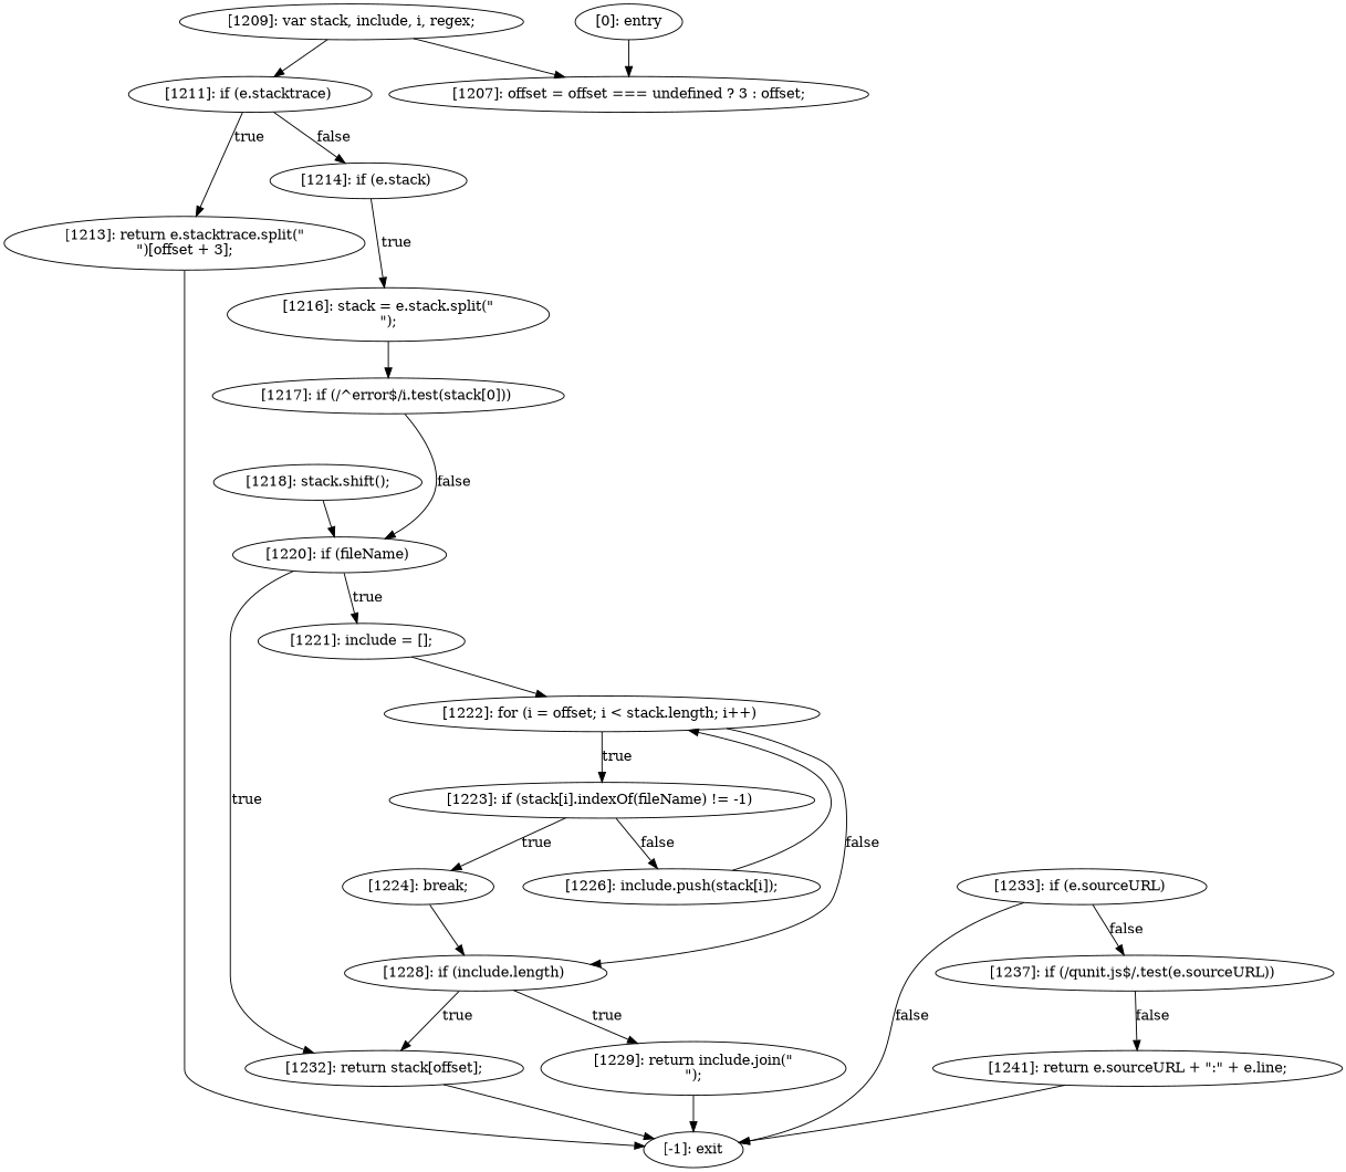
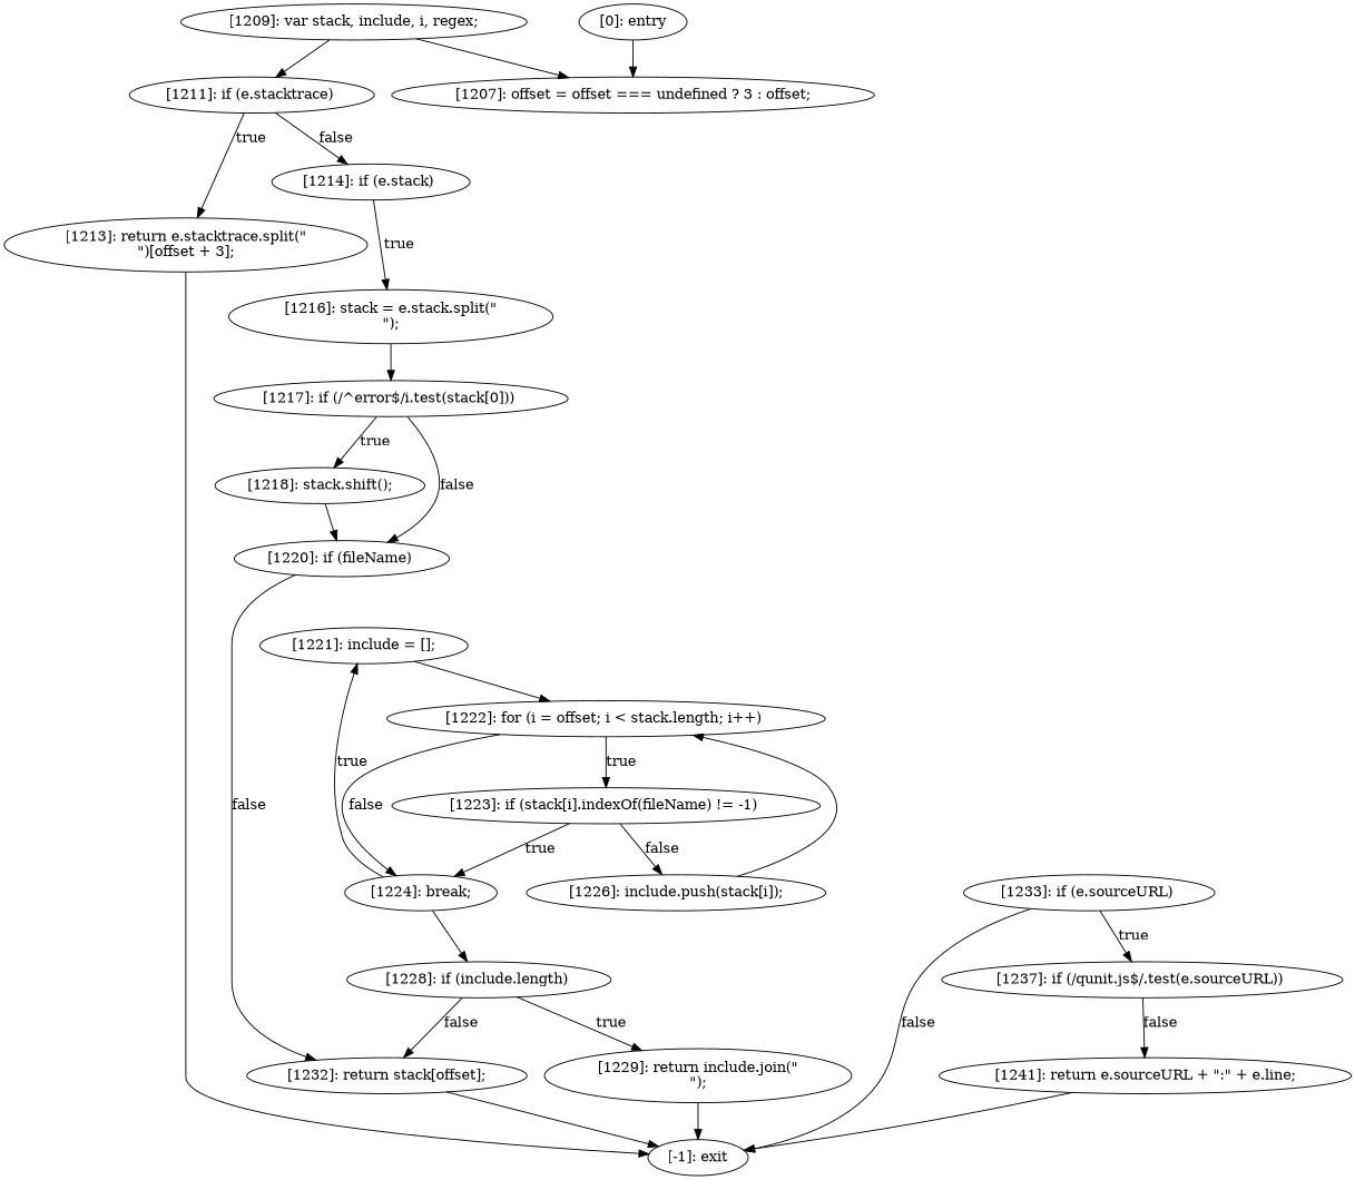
  digraph {
    n1 [label="[1209]: var stack, include, i, regex;\n"]
    n2 [label="[1211]: if (e.stacktrace) "]
    n3 [label="[1207]: offset = offset === undefined ? 3 : offset;\n"]
    n4 [label="[1213]: return e.stacktrace.split(\"\n\")[offset + 3];\n"]
    n5 [label="[1214]: if (e.stack) "]
    n6 [label="[1222]: for (i = offset; i < stack.length; i++) "]
    n7 [label="[1228]: if (include.length) "]
    n8 [label="[1223]: if (stack[i].indexOf(fileName) != -1) "]
    n9 [label="[1232]: return stack[offset];\n"]
    n10 [label="[1229]: return include.join(\"\n\");\n"]
    n11 [label="[1224]: break;\n"]
    n12 [label="[1226]: include.push(stack[i]);\n"]
    n13 [label="[-1]: exit"]
    n14 [label="[1216]: stack = e.stack.split(\"\n\");\n"]
    n15 [label="[1218]: stack.shift();\n"]
    n16 [label="[1220]: if (fileName) "]
    n17 [label="[1221]: include = [];\n"]
    n18 [label="[1237]: if (/qunit.js$/.test(e.sourceURL)) "]
    n19 [label="[1241]: return e.sourceURL + \":\" + e.line;\n"]
    n20 [label="[1217]: if (/^error$/i.test(stack[0])) "]
    n21 [label="[1233]: if (e.sourceURL) "]
    n22 [label="[0]: entry"]
    n1 -> n2
    n1 -> n3
    n2 -> n4 [label=true]
    n2 -> n5 [label=false]
    n4 -> n13
    n5 -> n14 [label=true]
-   n6 -> n7 [label=false]
+   n6 -> n11 [label=false]
    n6 -> n8 [label=true]
-   n7 -> n9 [label=true]
+   n7 -> n9 [label=false]
    n7 -> n10 [label=true]
    n8 -> n11 [label=true]
    n8 -> n12 [label=false]
    n9 -> n13
    n10 -> n13
    n11 -> n7
    n12 -> n6
    n14 -> n20
    n15 -> n16
-   n16 -> n9 [label=true]
-   n16 -> n17 [label=true]
+   n16 -> n9 [label=false]
+   n11 -> n17 [label=true]
    n17 -> n6
    n18 -> n19 [label=false]
    n19 -> n13
+   n20 -> n15 [label=true]
    n20 -> n16 [label=false]
    n21 -> n13 [label=false]
-   n21 -> n18 [label=false]
+   n21 -> n18 [label=true]
    n22 -> n3
  }
